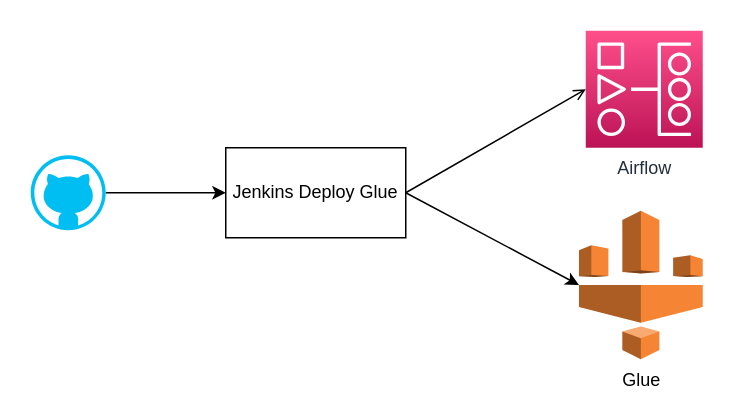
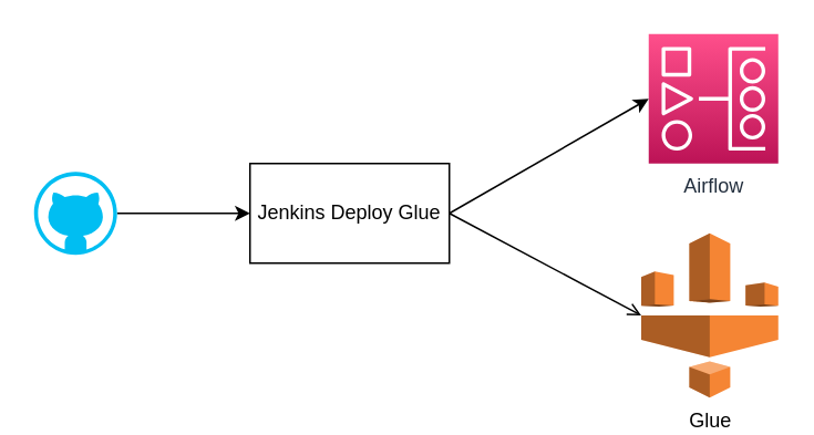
  <mxCell id="0" />
  <mxCell id="1" parent="0" />
  <mxCell id="2" style="edgeStyle=orthogonalEdgeStyle;rounded=0;orthogonalLoop=1;jettySize=auto;html=1;exitX=1;exitY=0.5;exitDx=0;exitDy=0;exitPerimeter=0;" edge="1" parent="1" source="3" target="4"><mxGeometry relative="1" as="geometry" /></mxCell>
  <mxCell id="3" value="" style="verticalLabelPosition=bottom;html=1;verticalAlign=top;align=center;strokeColor=none;fillColor=#00BEF2;shape=mxgraph.azure.github_code;pointerEvents=1;" vertex="1" parent="1"><mxGeometry x="20" y="103" width="50" height="50" as="geometry" /></mxCell>
  <mxCell id="4" value="Jenkins Deploy Glue" style="rounded=0;whiteSpace=wrap;html=1;" vertex="1" parent="1"><mxGeometry x="150" y="98" width="120" height="60" as="geometry" /></mxCell>
  <mxCell id="5" value="Airflow" style="sketch=0;points=[[0,0,0],[0.25,0,0],[0.5,0,0],[0.75,0,0],[1,0,0],[0,1,0],[0.25,1,0],[0.5,1,0],[0.75,1,0],[1,1,0],[0,0.25,0],[0,0.5,0],[0,0.75,0],[1,0.25,0],[1,0.5,0],[1,0.75,0]];outlineConnect=0;fontColor=#232F3E;gradientColor=#FF4F8B;gradientDirection=north;fillColor=#BC1356;strokeColor=#ffffff;dashed=0;verticalLabelPosition=bottom;verticalAlign=top;align=center;html=1;fontSize=12;fontStyle=0;aspect=fixed;shape=mxgraph.aws4.resourceIcon;resIcon=mxgraph.aws4.managed_workflows_for_apache_airflow;" vertex="1" parent="1"><mxGeometry x="390" y="20" width="78" height="78" as="geometry" /></mxCell>
  <mxCell id="6" value="Glue" style="outlineConnect=0;dashed=0;verticalLabelPosition=bottom;verticalAlign=top;align=center;html=1;shape=mxgraph.aws3.glue;fillColor=#F58534;gradientColor=none;" vertex="1" parent="1"><mxGeometry x="385.5" y="140" width="82.5" height="99" as="geometry" /></mxCell>
- <mxCell id="7" value="" style="endArrow=open;html=1;rounded=0;exitX=1;exitY=0.5;exitDx=0;exitDy=0;entryX=0;entryY=0.5;entryDx=0;entryDy=0;entryPerimeter=0;" edge="1" parent="1" source="4" target="5"><mxGeometry width="50" height="50" relative="1" as="geometry"><mxPoint x="270" y="260" as="sourcePoint" /><mxPoint x="320" y="210" as="targetPoint" /></mxGeometry></mxCell>
- <mxCell id="8" value="" style="endArrow=classic;html=1;rounded=0;exitX=1;exitY=0.5;exitDx=0;exitDy=0;entryX=0;entryY=0.5;entryDx=0;entryDy=0;entryPerimeter=0;" edge="1" parent="1" source="4" target="6"><mxGeometry width="50" height="50" relative="1" as="geometry"><mxPoint x="270" y="260" as="sourcePoint" /><mxPoint x="320" y="210" as="targetPoint" /></mxGeometry></mxCell>
+ <mxCell id="7" value="" style="endArrow=classic;html=1;rounded=0;exitX=1;exitY=0.5;exitDx=0;exitDy=0;entryX=0;entryY=0.5;entryDx=0;entryDy=0;entryPerimeter=0;" edge="1" parent="1" source="4" target="5"><mxGeometry width="50" height="50" relative="1" as="geometry"><mxPoint x="270" y="260" as="sourcePoint" /><mxPoint x="320" y="210" as="targetPoint" /></mxGeometry></mxCell>
+ <mxCell id="8" value="" style="endArrow=open;html=1;rounded=0;exitX=1;exitY=0.5;exitDx=0;exitDy=0;entryX=0;entryY=0.5;entryDx=0;entryDy=0;entryPerimeter=0;" edge="1" parent="1" source="4" target="6"><mxGeometry width="50" height="50" relative="1" as="geometry"><mxPoint x="270" y="260" as="sourcePoint" /><mxPoint x="320" y="210" as="targetPoint" /></mxGeometry></mxCell>
